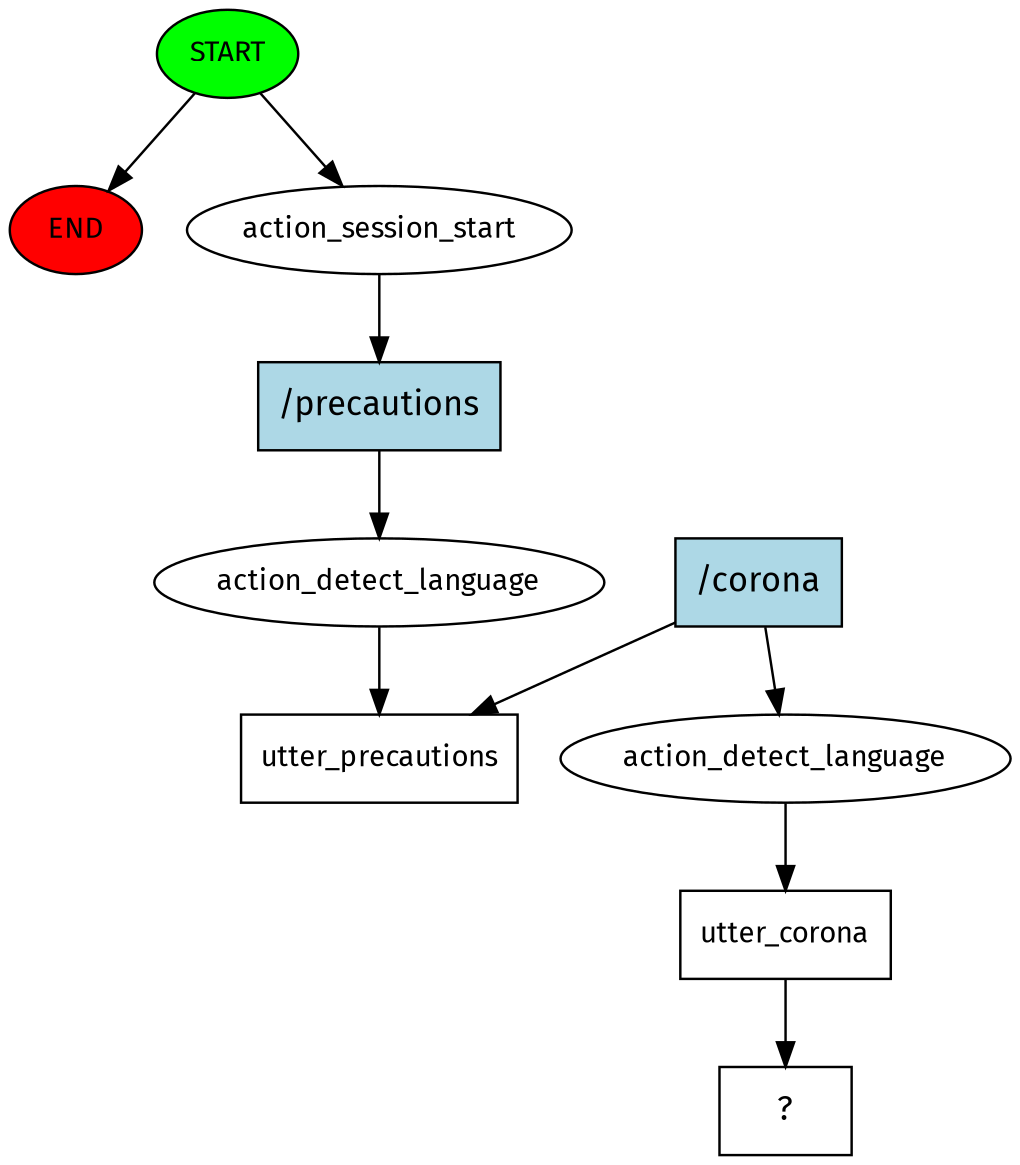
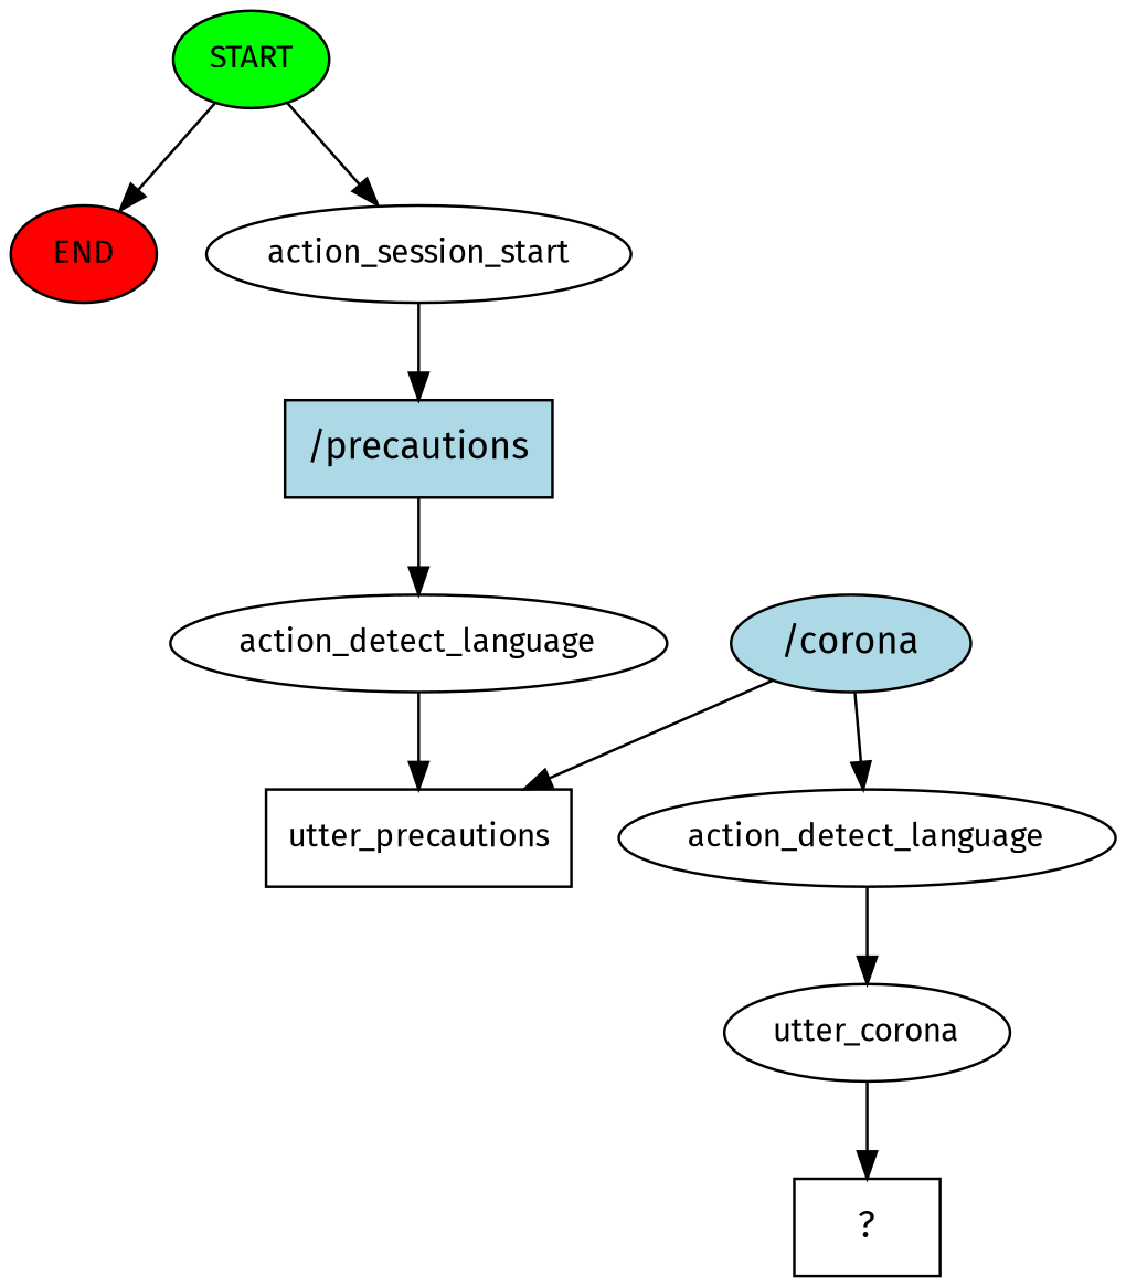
  digraph {
    fontname="Fira Sans"
    node [fontname="Fira Sans" fontsize=12]
    edge [fontname="Fira Sans"]
    n1 [fillcolor=green label=START style=filled]
    n2 [fillcolor=red label=END style=filled]
    n3 [label=action_session_start]
    n4 [fillcolor=lightblue label="/precautions" shape=rect style=filled fontsize=""]
    n5 [label=action_detect_language]
    n6 [label=utter_precautions shape=box]
-   n7 [fillcolor=lightblue label="/corona" shape=rect style=filled fontsize=""]
+   n7 [fillcolor=lightblue label="/corona" shape=ellipse style=filled fontsize=""]
    n8 [label=action_detect_language]
-   n9 [label=utter_corona shape=box]
+   n9 [label=utter_corona]
    n10 [label="  ?  " shape=rect fontsize=""]
    n1 -> n2
    n1 -> n3
    n3 -> n4
    n4 -> n5
    n5 -> n6
    n7 -> n6
    n7 -> n8
    n8 -> n9
    n9 -> n10
  }
